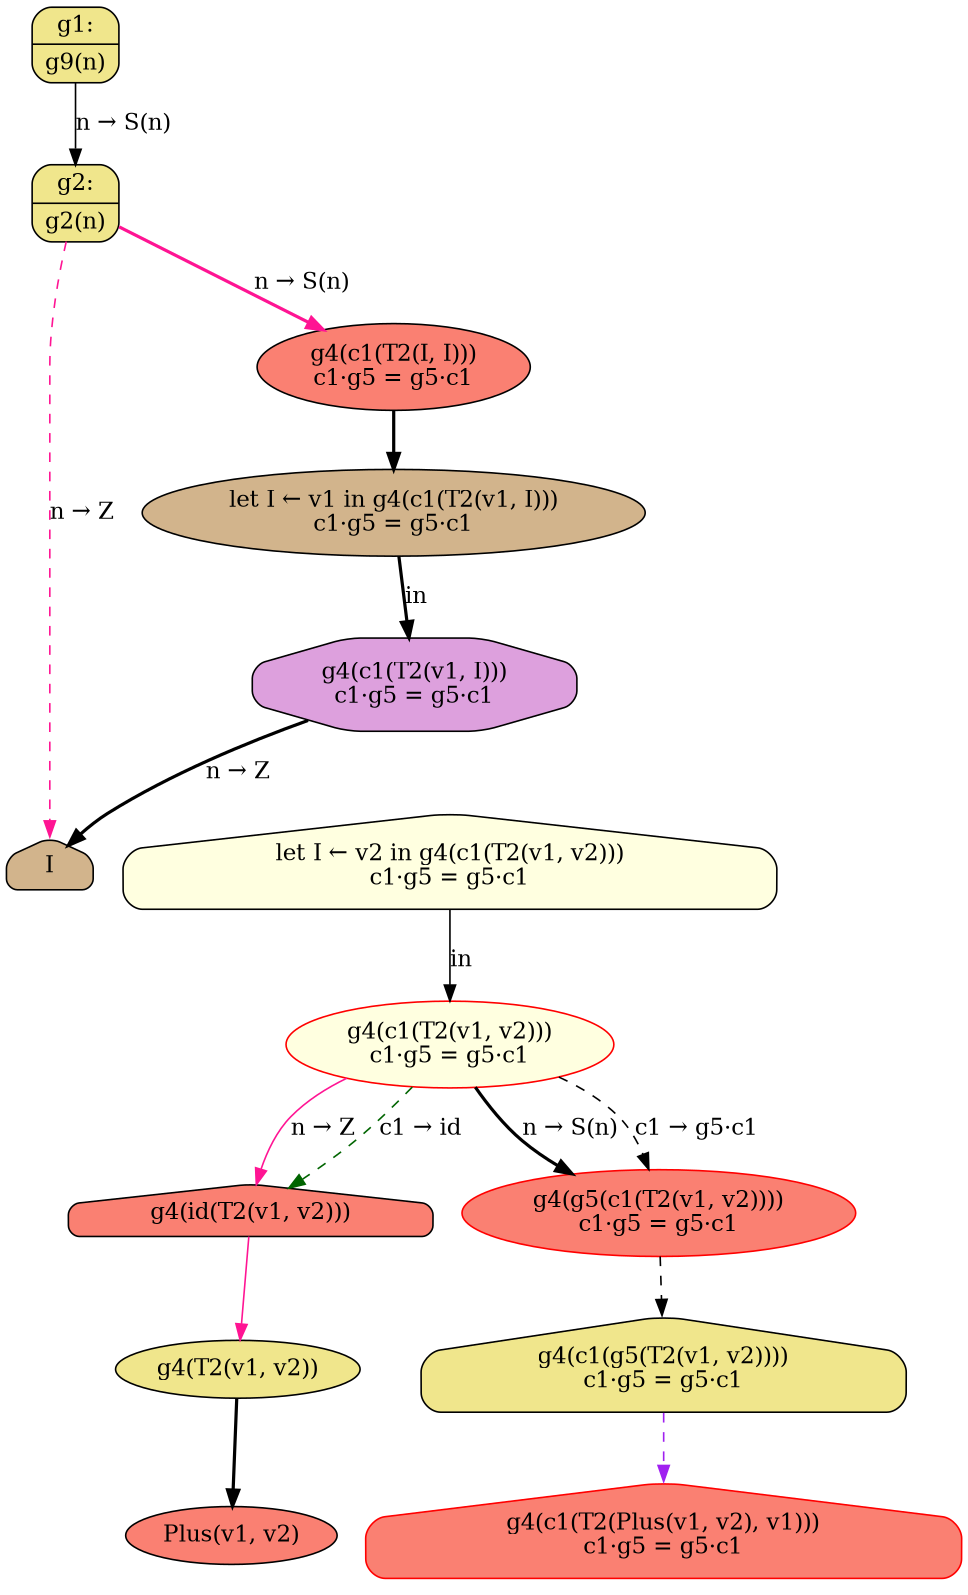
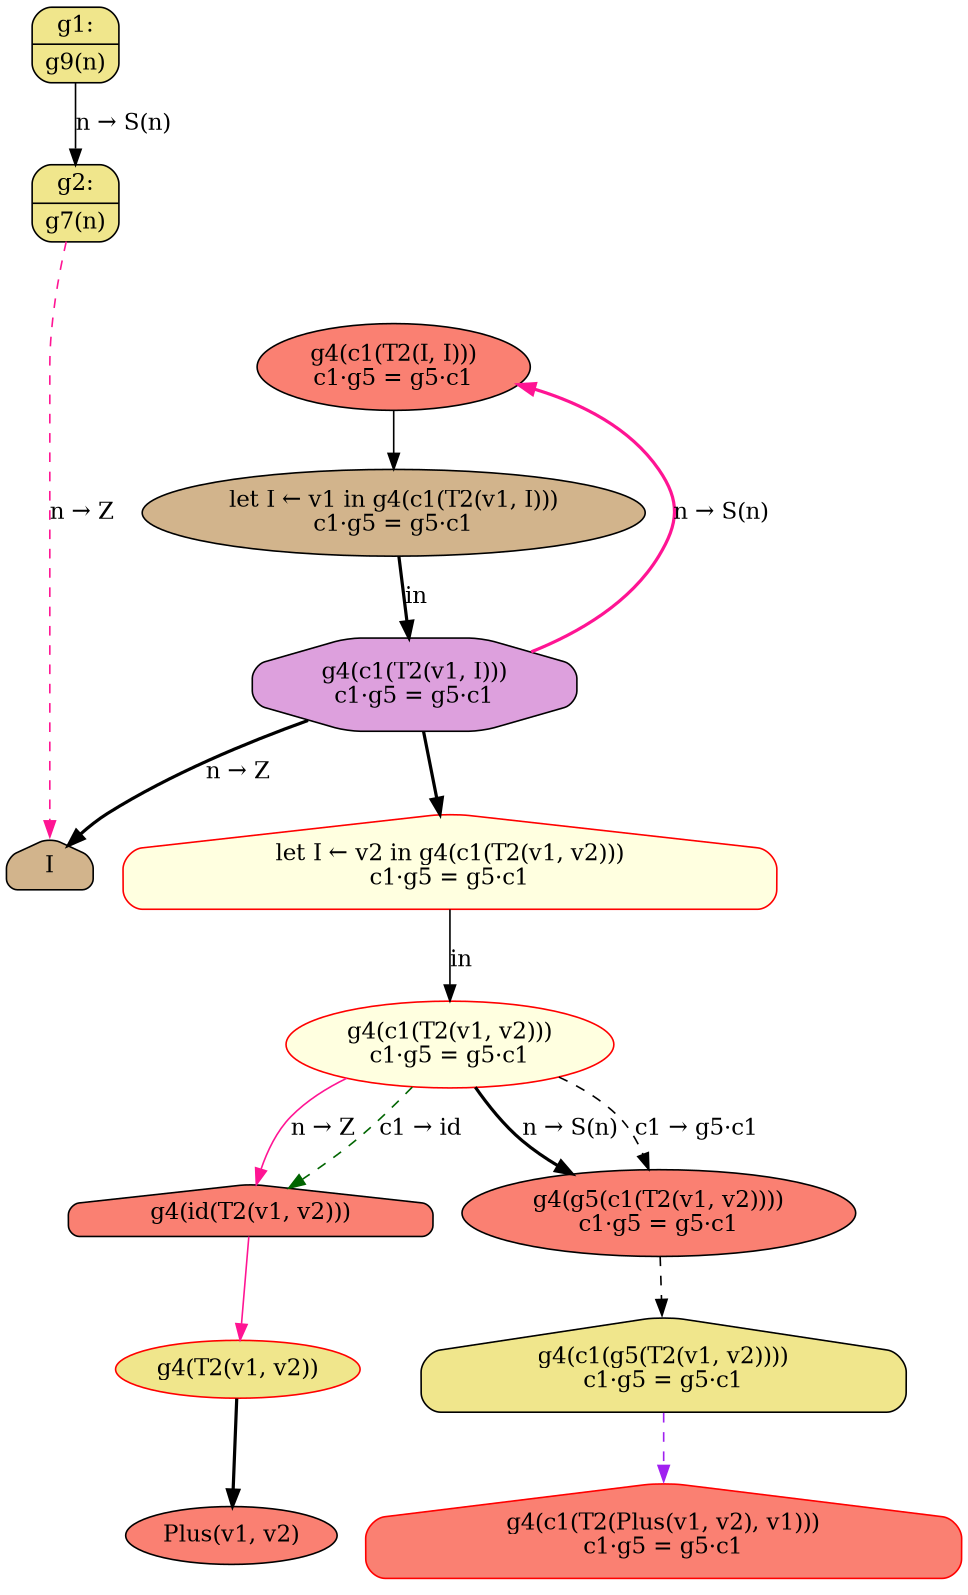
  digraph {
    node [fillcolor=salmon shape=ellipse style="rounded,filled"]
    edge [color=black style=bold]
    n1 [fillcolor=khaki label="{g1:|g9(n)}" shape=record]
-   n2 [fillcolor=khaki label="{g2:|g2(n)}" shape=record]
+   n2 [fillcolor=khaki label="{g2:|g7(n)}" shape=record]
    n3 [fillcolor=tan label=I shape=house]
    n4 [label="g4(c1(T2(I, I)))\nc1·g5 = g5·c1"]
    n5 [fillcolor=tan label="let I ← v1 in g4(c1(T2(v1, I)))\nc1·g5 = g5·c1"]
    n6 [fillcolor=plum label="g4(c1(T2(v1, I)))\nc1·g5 = g5·c1" shape=octagon]
-   n7 [fillcolor=lightyellow label="let I ← v2 in g4(c1(T2(v1, v2)))\nc1·g5 = g5·c1" shape=house]
+   n7 [fillcolor=lightyellow label="let I ← v2 in g4(c1(T2(v1, v2)))\nc1·g5 = g5·c1" shape=house color=red]
    n8 [color=red fillcolor=lightyellow label="g4(c1(T2(v1, v2)))\nc1·g5 = g5·c1"]
    n9 [label="g4(id(T2(v1, v2)))" shape=house]
-   n10 [label="g4(g5(c1(T2(v1, v2))))\nc1·g5 = g5·c1" color=red]
-   n11 [fillcolor=khaki label="g4(T2(v1, v2))"]
+   n10 [label="g4(g5(c1(T2(v1, v2))))\nc1·g5 = g5·c1"]
+   n11 [fillcolor=khaki label="g4(T2(v1, v2))" color=red]
    n12 [fillcolor=khaki label="g4(c1(g5(T2(v1, v2))))\nc1·g5 = g5·c1" shape=house]
    n13 [label="Plus(v1, v2)"]
    n14 [color=red label="g4(c1(T2(Plus(v1, v2), v1)))\nc1·g5 = g5·c1" shape=house]
    n1 -> n2 [label="n → S(n)" style=solid]
    n2 -> n3 [color=deeppink label="n → Z" style=dashed]
-   n2 -> n4 [color=deeppink label="n → S(n)"]
-   n4 -> n5
+   n6 -> n4 [color=deeppink label="n → S(n)"]
+   n4 -> n5 [style=solid]
    n5 -> n6 [label=in]
    n6 -> n3 [label="n → Z"]
+   n6 -> n7
    n7 -> n8 [label=in style=solid]
    n8 -> n9 [color=deeppink label="n → Z" style=solid]
    n8 -> n9 [color=darkgreen label="c1 → id" style=dashed]
    n8 -> n10 [label="n → S(n)"]
    n8 -> n10 [label="c1 → g5·c1" style=dashed]
    n9 -> n11 [color=deeppink style=solid]
    n10 -> n12 [style=dashed]
    n11 -> n13
    n12 -> n14 [color=purple style=dashed]
  }
